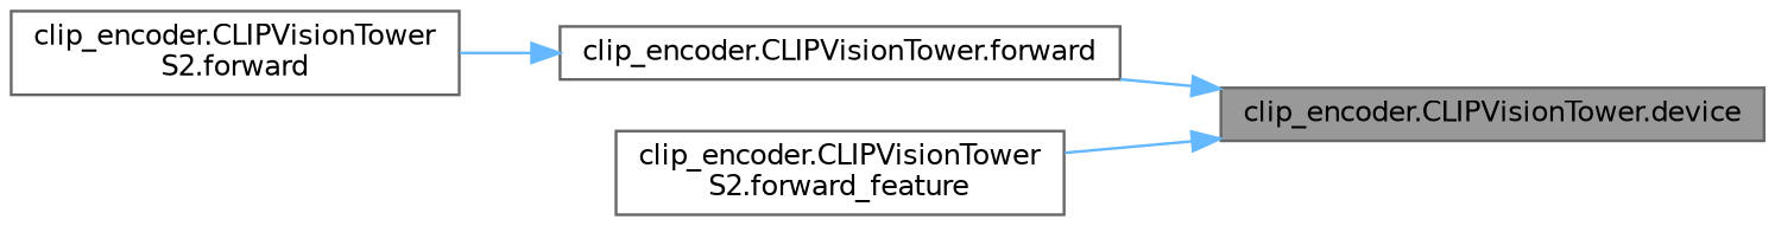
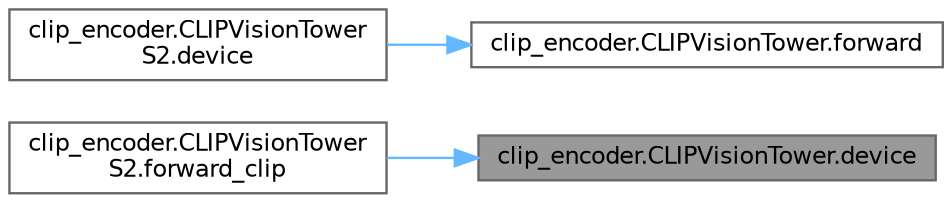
  digraph {
    rankdir=RL
    node [color=grey40 fillcolor=white fontname=Helvetica fontsize=10 shape=box style=filled]
    edge [color=steelblue1 dir=back fontname=Helvetica fontsize=10 labelfontname=Helvetica labelfontsize=10 style=solid]
    n1 [color=gray40 fillcolor=grey60 fontcolor=black height=0.2 label="clip_encoder.CLIPVisionTower.device" width=0.4]
    n2 [height=0.2 label="clip_encoder.CLIPVisionTower.forward" width=0.4]
-   n3 [height=0.2 label="clip_encoder.CLIPVisionTower\lS2.forward_feature" width=0.4]
-   n4 [height=0.2 label="clip_encoder.CLIPVisionTower\lS2.forward" width=0.4]
-   n1 -> n2
+   n3 [height=0.2 label="clip_encoder.CLIPVisionTower\lS2.forward_clip" width=0.4]
+   n4 [height=0.2 label="clip_encoder.CLIPVisionTower\lS2.device" width=0.4]
    n1 -> n3
    n2 -> n4
  }
